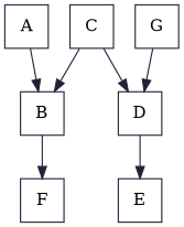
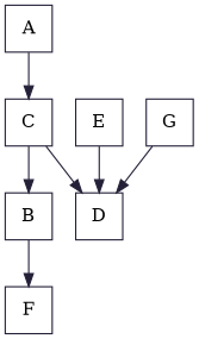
  digraph {
    color="#242038"
    node [color="#242038" shape=square]
    edge [color="#242038"]
    A
    B
    F
    C
    D
    E
    G
-   A -> B
+   A -> C
    B -> F
    C -> B
    C -> D
-   D -> E
+   E -> D
    G -> D
  }
